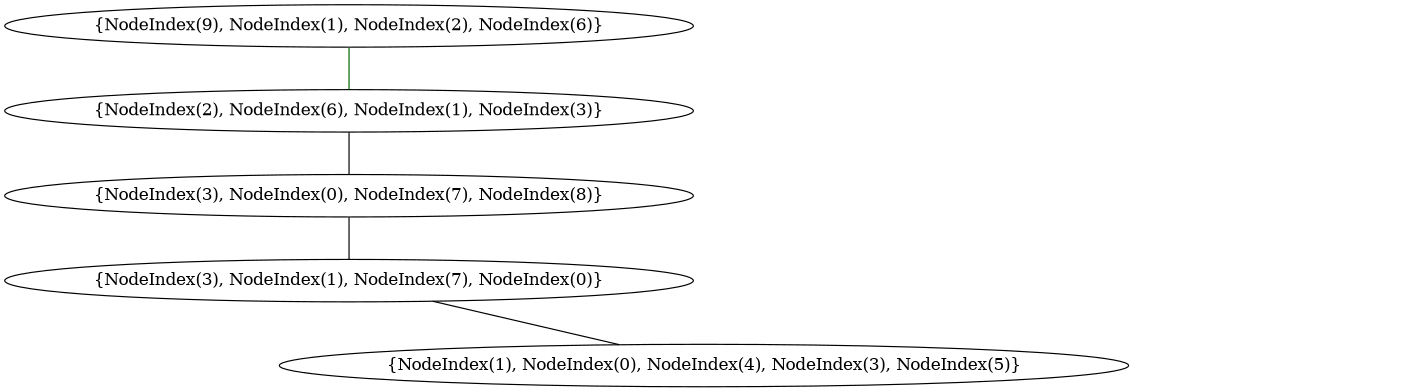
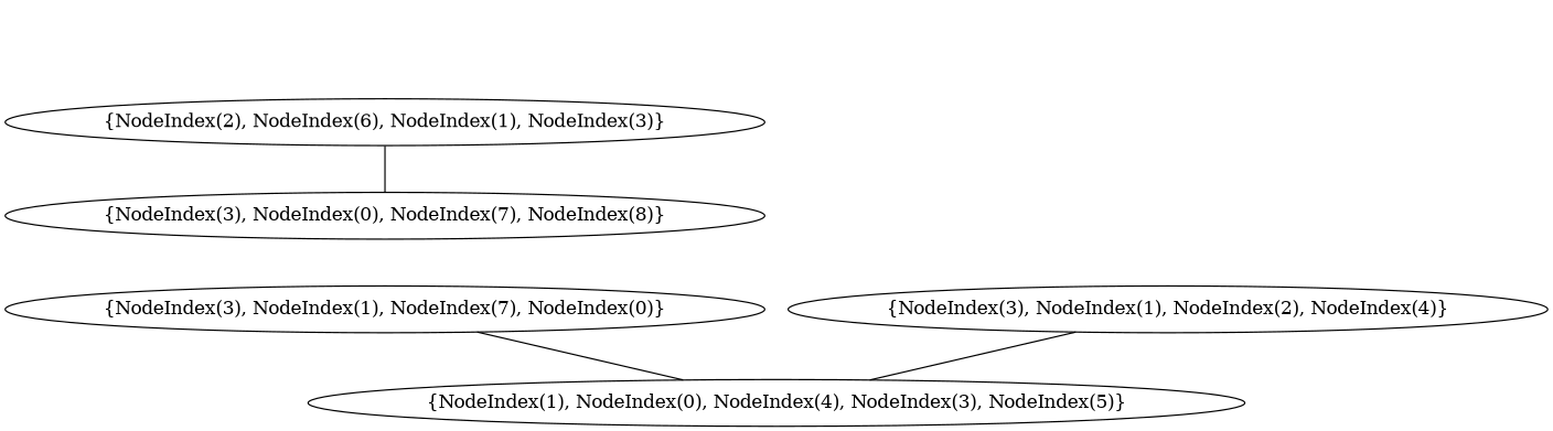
  graph {
    edge [color=black]
    n1 [label="{NodeIndex(1), NodeIndex(0), NodeIndex(4), NodeIndex(3), NodeIndex(5)}"]
    n2 [label="{NodeIndex(3), NodeIndex(1), NodeIndex(7), NodeIndex(0)}"]
    n3 [label="{NodeIndex(3), NodeIndex(0), NodeIndex(7), NodeIndex(8)}"]
+   n4 [label="{NodeIndex(3), NodeIndex(1), NodeIndex(2), NodeIndex(4)}"]
    n5 [label="{NodeIndex(2), NodeIndex(6), NodeIndex(1), NodeIndex(3)}"]
-   n6 [label="{NodeIndex(9), NodeIndex(1), NodeIndex(2), NodeIndex(6)}"]
    n2 -- n1
-   n3 -- n2
+   n4 -- n1
    n5 -- n3
-   n6 -- n5 [color=darkgreen]
  }
